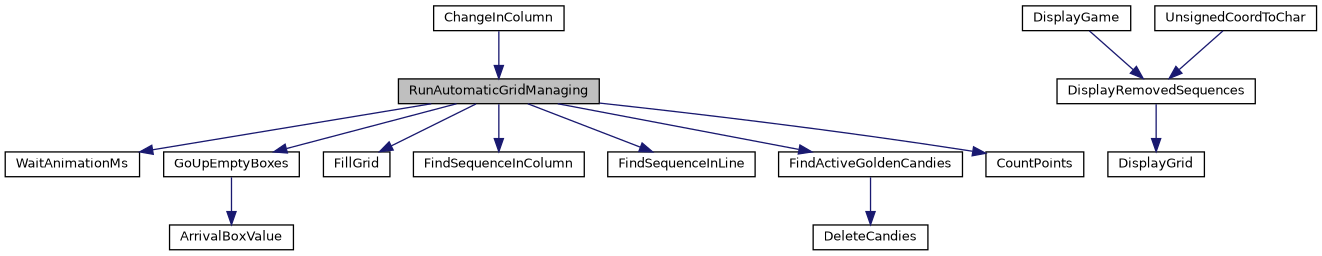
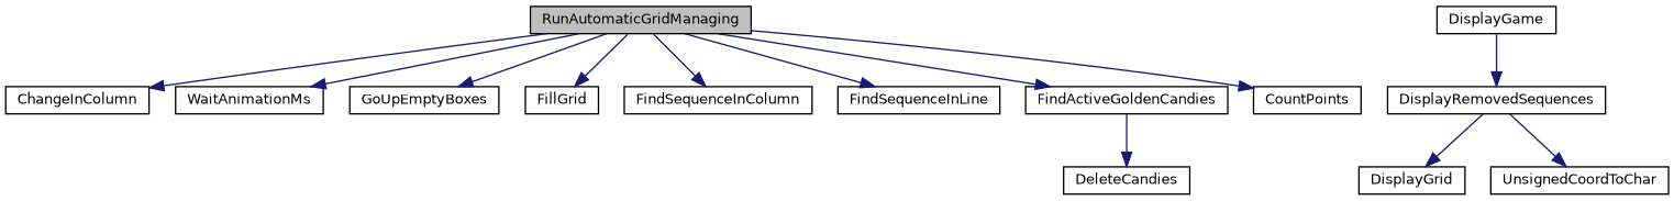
  digraph {
    rankdir=TB
    node [color=black fillcolor=white fontname=Helvetica fontsize=10 shape=record style=filled]
    edge [color=midnightblue fontname=Helvetica fontsize=10 labelfontname=Helvetica labelfontsize=10 style=solid]
    n1 [fillcolor=grey75 fontcolor=black height=0.2 label=RunAutomaticGridManaging width=0.4]
    n2 [height=0.2 label=ChangeInColumn width=0.4]
    n3 [height=0.2 label=WaitAnimationMs width=0.4]
    n4 [height=0.2 label=GoUpEmptyBoxes width=0.4]
    n5 [height=0.2 label=FillGrid width=0.4]
    n6 [height=0.2 label=FindSequenceInColumn width=0.4]
    n7 [height=0.2 label=FindSequenceInLine width=0.4]
    n8 [height=0.2 label=FindActiveGoldenCandies width=0.4]
    n9 [height=0.2 label=CountPoints width=0.4]
    n10 [height=0.2 label=DisplayGame width=0.4]
    n11 [height=0.2 label=DisplayRemovedSequences width=0.4]
-   n12 [height=0.2 label=ArrivalBoxValue width=0.4]
    n13 [height=0.2 label=DeleteCandies width=0.4]
    n14 [height=0.2 label=DisplayGrid width=0.4]
    n15 [height=0.2 label=UnsignedCoordToChar width=0.4]
-   n2 -> n1
+   n1 -> n2
    n1 -> n3
    n1 -> n4
    n1 -> n5
    n1 -> n6
    n1 -> n7
    n1 -> n8
    n1 -> n9
-   n4 -> n12
    n8 -> n13
    n10 -> n11
    n11 -> n14
-   n15 -> n11
+   n11 -> n15
  }
